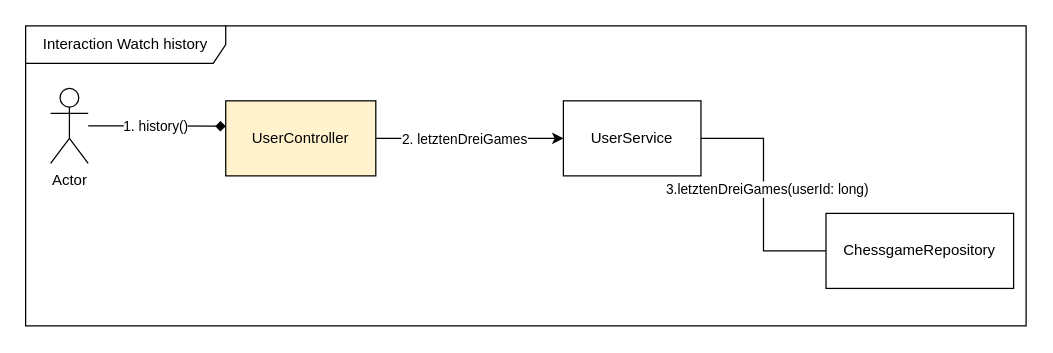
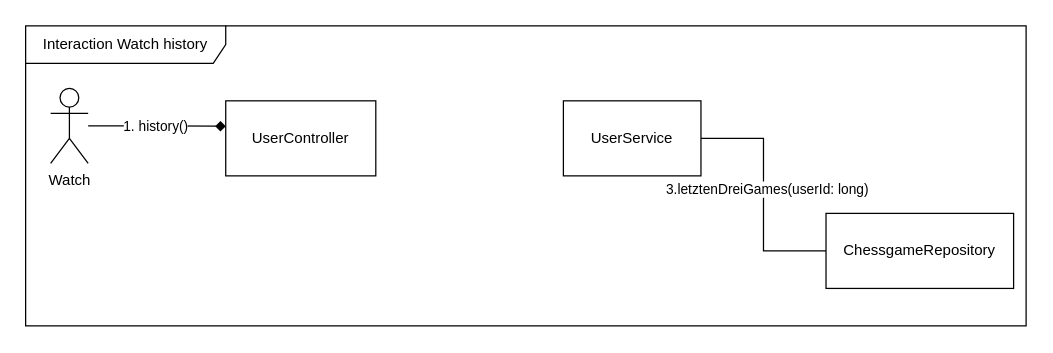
  <mxCell id="0" />
  <mxCell id="1" parent="0" />
  <mxCell id="2" value="Interaction Watch history" style="shape=umlFrame;whiteSpace=wrap;html=1;pointerEvents=0;recursiveResize=0;container=1;collapsible=0;width=160;" vertex="1" parent="1"><mxGeometry x="20" y="20" width="800" height="240" as="geometry" /></mxCell>
- <mxCell id="3" value="Actor" style="shape=umlActor;verticalLabelPosition=bottom;verticalAlign=top;html=1;outlineConnect=0;" vertex="1" parent="2"><mxGeometry x="20" y="50" width="30" height="60" as="geometry" /></mxCell>
- <mxCell id="4" style="edgeStyle=orthogonalEdgeStyle;rounded=0;orthogonalLoop=1;jettySize=auto;html=1;entryX=0;entryY=0.5;entryDx=0;entryDy=0;" edge="1" parent="2" source="6" target="11"><mxGeometry relative="1" as="geometry" /></mxCell>
- <mxCell id="5" value="2. letztenDreiGames" style="edgeLabel;html=1;align=center;verticalAlign=middle;resizable=0;points=[];" vertex="1" connectable="0" parent="4"><mxGeometry x="0.056" y="-1" relative="1" as="geometry"><mxPoint x="-9" y="-1" as="offset" /></mxGeometry></mxCell>
- <mxCell id="6" value="UserController" style="html=1;align=center;verticalAlign=middle;dashed=0;whiteSpace=wrap;fillColor=#fff2cc;" vertex="1" parent="2"><mxGeometry x="160" y="60" width="120" height="60" as="geometry" /></mxCell>
+ <mxCell id="3" value="Watch" style="shape=umlActor;verticalLabelPosition=bottom;verticalAlign=top;html=1;outlineConnect=0;" vertex="1" parent="2"><mxGeometry x="20" y="50" width="30" height="60" as="geometry" /></mxCell>
+ <mxCell id="6" value="UserController" style="html=1;align=center;verticalAlign=middle;dashed=0;whiteSpace=wrap;" vertex="1" parent="2"><mxGeometry x="160" y="60" width="120" height="60" as="geometry" /></mxCell>
  <mxCell id="7" style="edgeStyle=orthogonalEdgeStyle;rounded=0;orthogonalLoop=1;jettySize=auto;html=1;entryX=0;entryY=0.339;entryDx=0;entryDy=0;entryPerimeter=0;endArrow=diamond;" edge="1" parent="2" source="3" target="6"><mxGeometry relative="1" as="geometry"><mxPoint x="200" y="80" as="targetPoint" /></mxGeometry></mxCell>
  <mxCell id="8" value="1. history()" style="edgeLabel;html=1;align=center;verticalAlign=middle;resizable=0;points=[];" vertex="1" connectable="0" parent="7"><mxGeometry x="-0.299" y="3" relative="1" as="geometry"><mxPoint x="14" y="3" as="offset" /></mxGeometry></mxCell>
  <mxCell id="9" style="edgeStyle=orthogonalEdgeStyle;rounded=0;orthogonalLoop=1;jettySize=auto;html=1;entryX=0;entryY=0.5;entryDx=0;entryDy=0;endArrow=none;" edge="1" parent="2" source="11" target="12"><mxGeometry relative="1" as="geometry" /></mxCell>
  <mxCell id="10" value="3.letztenDreiGames(userId: long)" style="edgeLabel;html=1;align=center;verticalAlign=middle;resizable=0;points=[];" vertex="1" connectable="0" parent="9"><mxGeometry x="-0.45" y="2" relative="1" as="geometry"><mxPoint y="38" as="offset" /></mxGeometry></mxCell>
  <mxCell id="11" value="UserService" style="html=1;align=center;verticalAlign=middle;dashed=0;whiteSpace=wrap;" vertex="1" parent="2"><mxGeometry x="430" y="60" width="110" height="60" as="geometry" /></mxCell>
  <mxCell id="12" value="ChessgameRepository" style="html=1;align=center;verticalAlign=middle;dashed=0;whiteSpace=wrap;" vertex="1" parent="2"><mxGeometry x="640" y="150" width="150" height="60" as="geometry" /></mxCell>
